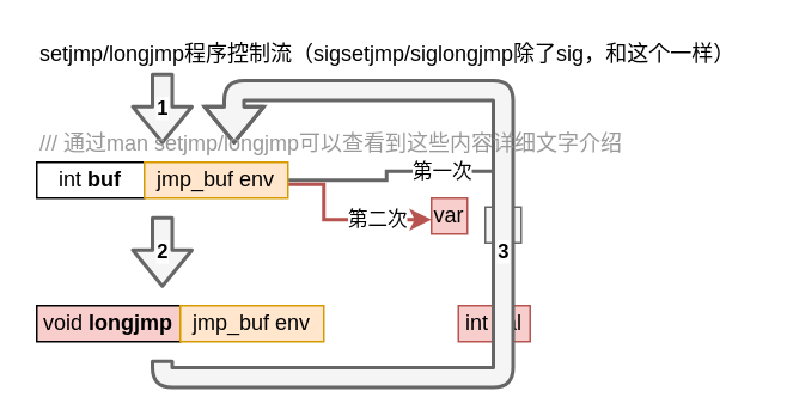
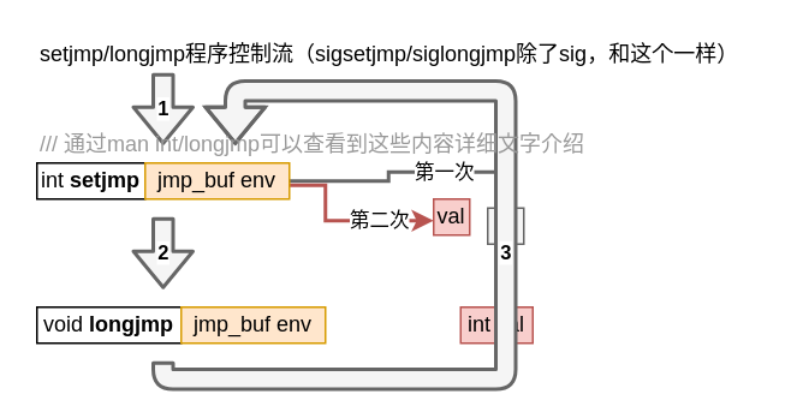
  <mxCell id="0" />
  <mxCell id="1" parent="0" />
- <mxCell id="2" value="int &lt;b&gt;buf&lt;/b&gt;" style="rounded=0;whiteSpace=wrap;html=1;" vertex="1" parent="1"><mxGeometry x="20" y="90" width="60" height="20" as="geometry" /></mxCell>
+ <mxCell id="2" value="int &lt;b&gt;setjmp&lt;/b&gt;" style="rounded=0;whiteSpace=wrap;html=1;" vertex="1" parent="1"><mxGeometry x="20" y="90" width="60" height="20" as="geometry" /></mxCell>
  <mxCell id="3" value="第一次" style="edgeStyle=orthogonalEdgeStyle;rounded=0;orthogonalLoop=1;jettySize=auto;html=1;strokeWidth=2;fillColor=#f5f5f5;strokeColor=#666666;" edge="1" parent="1" source="5" target="9"><mxGeometry x="0.25" relative="1" as="geometry"><mxPoint as="offset" /></mxGeometry></mxCell>
  <mxCell id="4" value="第二次" style="edgeStyle=orthogonalEdgeStyle;rounded=0;orthogonalLoop=1;jettySize=auto;html=1;strokeWidth=2;fillColor=#f8cecc;strokeColor=#b85450;" edge="1" parent="1" target="10"><mxGeometry x="0.398" relative="1" as="geometry"><mxPoint x="160" y="102.333" as="sourcePoint" /><mxPoint x="240" y="122.333" as="targetPoint" /><Array as="points"><mxPoint x="180" y="102" /><mxPoint x="180" y="122" /></Array><mxPoint as="offset" /></mxGeometry></mxCell>
  <mxCell id="5" value="jmp_buf env" style="rounded=0;whiteSpace=wrap;html=1;fillColor=#ffe6cc;strokeColor=#d79b00;" vertex="1" parent="1"><mxGeometry x="80" y="90" width="80" height="20" as="geometry" /></mxCell>
- <mxCell id="6" value="void &lt;b&gt;longjmp&lt;/b&gt;" style="rounded=0;whiteSpace=wrap;html=1;fillColor=#f8cecc;" vertex="1" parent="1"><mxGeometry x="20" y="170" width="80" height="20" as="geometry" /></mxCell>
+ <mxCell id="6" value="void &lt;b&gt;longjmp&lt;/b&gt;" style="rounded=0;whiteSpace=wrap;html=1;" vertex="1" parent="1"><mxGeometry x="20" y="170" width="80" height="20" as="geometry" /></mxCell>
  <mxCell id="7" value="jmp_buf env" style="rounded=0;whiteSpace=wrap;html=1;fillColor=#ffe6cc;strokeColor=#d79b00;" vertex="1" parent="1"><mxGeometry x="100" y="170" width="80" height="20" as="geometry" /></mxCell>
  <mxCell id="8" value="int val" style="rounded=0;whiteSpace=wrap;html=1;fillColor=#f8cecc;strokeColor=#b85450;" vertex="1" parent="1"><mxGeometry x="255" y="170" width="40" height="20" as="geometry" /></mxCell>
  <mxCell id="9" value="0" style="rounded=0;whiteSpace=wrap;html=1;fillColor=#f5f5f5;strokeColor=#666666;fontColor=#333333;" vertex="1" parent="1"><mxGeometry x="270" y="115" width="20" height="20" as="geometry" /></mxCell>
- <mxCell id="10" value="var" style="rounded=0;whiteSpace=wrap;html=1;fillColor=#f8cecc;strokeColor=#b85450;" vertex="1" parent="1"><mxGeometry x="240" y="110" width="20" height="20" as="geometry" /></mxCell>
+ <mxCell id="10" value="val" style="rounded=0;whiteSpace=wrap;html=1;fillColor=#f8cecc;strokeColor=#b85450;" vertex="1" parent="1"><mxGeometry x="240" y="110" width="20" height="20" as="geometry" /></mxCell>
  <mxCell id="11" value="&lt;b&gt;1&lt;/b&gt;" style="shape=flexArrow;endArrow=classic;html=1;strokeWidth=2;fillColor=#f5f5f5;strokeColor=#666666;" edge="1" parent="1"><mxGeometry width="50" height="50" relative="1" as="geometry"><mxPoint x="90" y="40" as="sourcePoint" /><mxPoint x="90" y="80" as="targetPoint" /></mxGeometry></mxCell>
  <mxCell id="12" value="&lt;b&gt;2&lt;/b&gt;" style="shape=flexArrow;endArrow=classic;html=1;strokeWidth=2;fillColor=#f5f5f5;strokeColor=#666666;" edge="1" parent="1"><mxGeometry width="50" height="50" relative="1" as="geometry"><mxPoint x="90" y="120" as="sourcePoint" /><mxPoint x="90" y="160" as="targetPoint" /></mxGeometry></mxCell>
  <mxCell id="13" value="&lt;b&gt;3&lt;/b&gt;" style="shape=flexArrow;endArrow=classic;html=1;strokeWidth=2;fillColor=#f5f5f5;strokeColor=#666666;" edge="1" parent="1"><mxGeometry width="50" height="50" relative="1" as="geometry"><mxPoint x="90" y="200" as="sourcePoint" /><mxPoint x="130" y="80" as="targetPoint" /><Array as="points"><mxPoint x="90" y="210" /><mxPoint x="280" y="210" /><mxPoint x="280" y="50" /><mxPoint x="130" y="50" /></Array></mxGeometry></mxCell>
- <mxCell id="14" value="&lt;font color=&quot;#999999&quot;&gt;/// 通过man setjmp/longjmp可以查看到这些内容详细文字介绍&lt;/font&gt;" style="text;html=1;resizable=0;points=[];autosize=1;align=left;verticalAlign=top;spacingTop=-4;" vertex="1" parent="1"><mxGeometry x="20" y="70" width="340" height="20" as="geometry" /></mxCell>
+ <mxCell id="14" value="&lt;font color=&quot;#999999&quot;&gt;/// 通过man int/longjmp可以查看到这些内容详细文字介绍&lt;/font&gt;" style="text;html=1;resizable=0;points=[];autosize=1;align=left;verticalAlign=top;spacingTop=-4;" vertex="1" parent="1"><mxGeometry x="20" y="70" width="340" height="20" as="geometry" /></mxCell>
  <mxCell id="15" value="setjmp/longjmp程序控制流（sigsetjmp/siglongjmp除了sig，和这个一样）" style="text;html=1;resizable=0;points=[];autosize=1;align=left;verticalAlign=top;spacingTop=-4;" vertex="1" parent="1"><mxGeometry x="20" y="20" width="400" height="20" as="geometry" /></mxCell>
